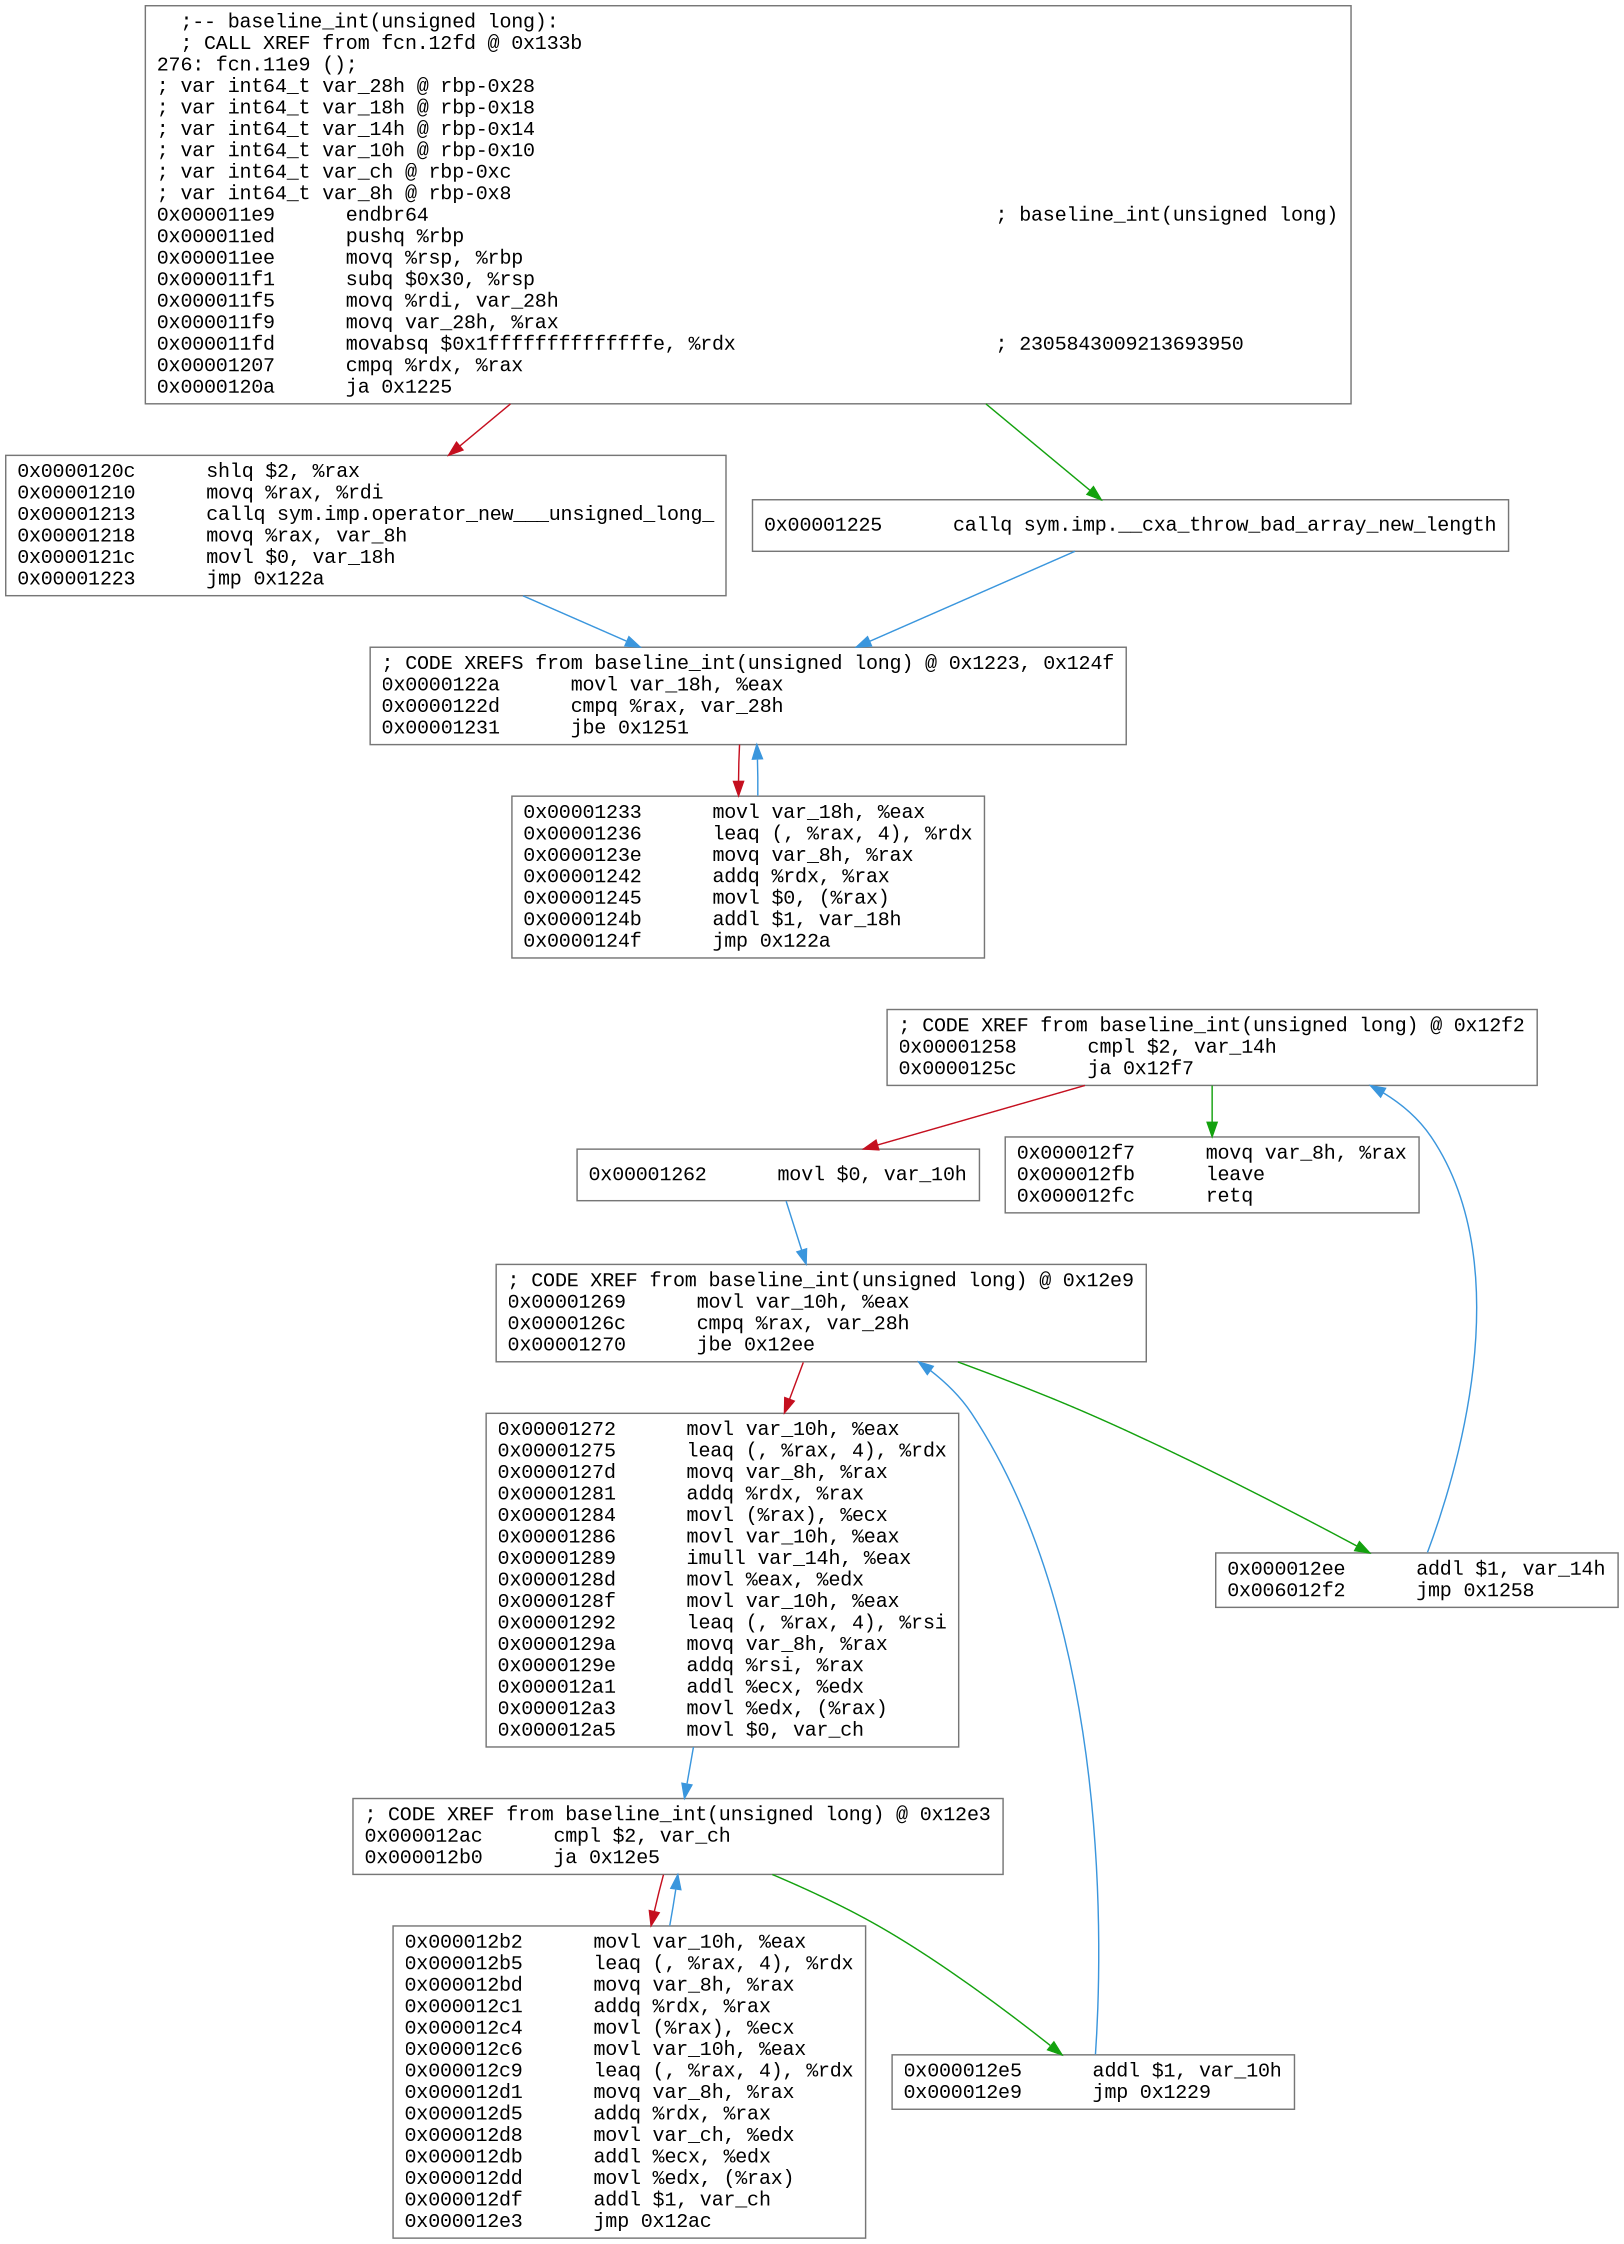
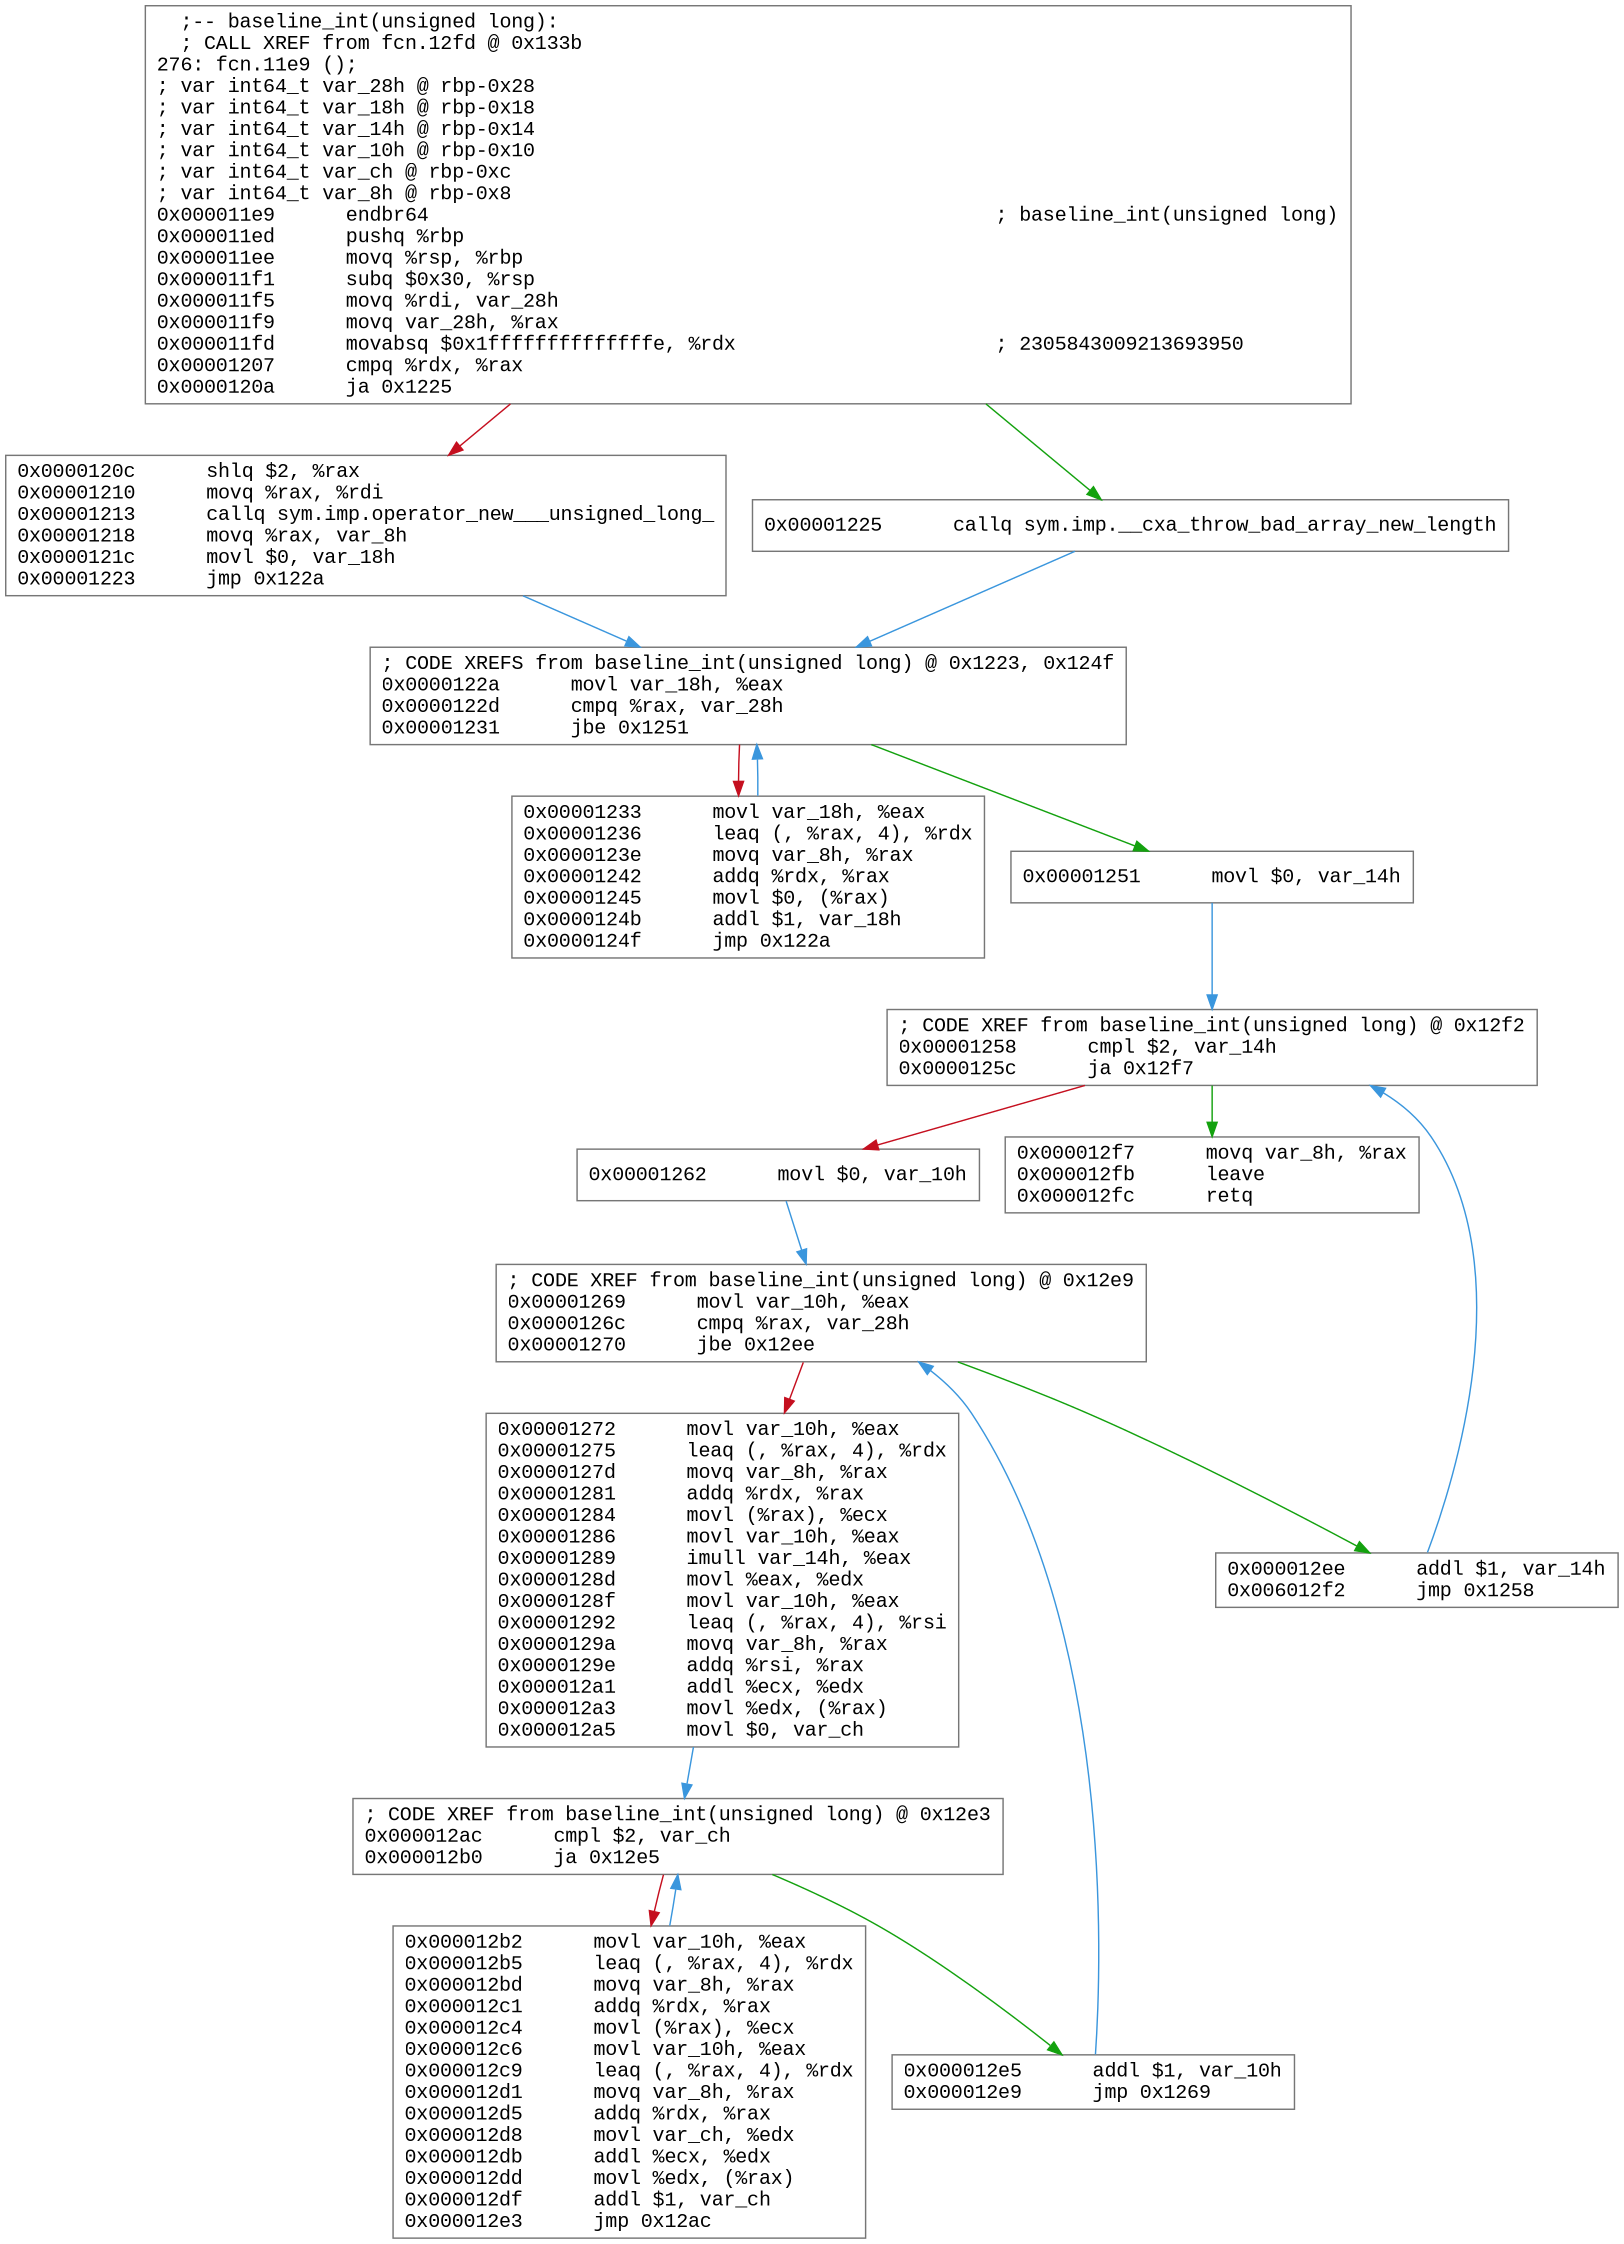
  digraph {
    fontname="Liberation Mono"
    node [color="#767676" fillcolor=white fontname="Liberation Mono" shape=box style=filled]
    edge [arrowhead=normal color="#3a96dd" fontname="Liberation Mono"]
    n1 [label="  ;-- baseline_int(unsigned long):\l  ; CALL XREF from fcn.12fd @ 0x133b\l276: fcn.11e9 ();\l; var int64_t var_28h @ rbp-0x28\l; var int64_t var_18h @ rbp-0x18\l; var int64_t var_14h @ rbp-0x14\l; var int64_t var_10h @ rbp-0x10\l; var int64_t var_ch @ rbp-0xc\l; var int64_t var_8h @ rbp-0x8\l0x000011e9      endbr64                                                ; baseline_int(unsigned long)\l0x000011ed      pushq %rbp\l0x000011ee      movq %rsp, %rbp\l0x000011f1      subq $0x30, %rsp\l0x000011f5      movq %rdi, var_28h\l0x000011f9      movq var_28h, %rax\l0x000011fd      movabsq $0x1ffffffffffffffe, %rdx                      ; 2305843009213693950\l0x00001207      cmpq %rdx, %rax\l0x0000120a      ja 0x1225\l"]
    n2 [label="0x0000120c      shlq $2, %rax\l0x00001210      movq %rax, %rdi\l0x00001213      callq sym.imp.operator_new___unsigned_long_\l0x00001218      movq %rax, var_8h\l0x0000121c      movl $0, var_18h\l0x00001223      jmp 0x122a\l"]
    n3 [label="0x00001225      callq sym.imp.__cxa_throw_bad_array_new_length\l"]
    n4 [label="; CODE XREFS from baseline_int(unsigned long) @ 0x1223, 0x124f\l0x0000122a      movl var_18h, %eax\l0x0000122d      cmpq %rax, var_28h\l0x00001231      jbe 0x1251\l"]
    n5 [label="0x00001233      movl var_18h, %eax\l0x00001236      leaq (, %rax, 4), %rdx\l0x0000123e      movq var_8h, %rax\l0x00001242      addq %rdx, %rax\l0x00001245      movl $0, (%rax)\l0x0000124b      addl $1, var_18h\l0x0000124f      jmp 0x122a\l"]
+   n6 [label="0x00001251      movl $0, var_14h\l"]
    n7 [label="; CODE XREF from baseline_int(unsigned long) @ 0x12f2\l0x00001258      cmpl $2, var_14h\l0x0000125c      ja 0x12f7\l"]
    n8 [label="0x00001262      movl $0, var_10h\l"]
    n9 [label="0x000012f7      movq var_8h, %rax\l0x000012fb      leave\l0x000012fc      retq\l"]
    n10 [label="; CODE XREF from baseline_int(unsigned long) @ 0x12e9\l0x00001269      movl var_10h, %eax\l0x0000126c      cmpq %rax, var_28h\l0x00001270      jbe 0x12ee\l"]
    n11 [label="0x00001272      movl var_10h, %eax\l0x00001275      leaq (, %rax, 4), %rdx\l0x0000127d      movq var_8h, %rax\l0x00001281      addq %rdx, %rax\l0x00001284      movl (%rax), %ecx\l0x00001286      movl var_10h, %eax\l0x00001289      imull var_14h, %eax\l0x0000128d      movl %eax, %edx\l0x0000128f      movl var_10h, %eax\l0x00001292      leaq (, %rax, 4), %rsi\l0x0000129a      movq var_8h, %rax\l0x0000129e      addq %rsi, %rax\l0x000012a1      addl %ecx, %edx\l0x000012a3      movl %edx, (%rax)\l0x000012a5      movl $0, var_ch\l"]
    n12 [label="0x000012ee      addl $1, var_14h\l0x006012f2      jmp 0x1258\l"]
    n13 [label="; CODE XREF from baseline_int(unsigned long) @ 0x12e3\l0x000012ac      cmpl $2, var_ch\l0x000012b0      ja 0x12e5\l"]
    n14 [label="0x000012b2      movl var_10h, %eax\l0x000012b5      leaq (, %rax, 4), %rdx\l0x000012bd      movq var_8h, %rax\l0x000012c1      addq %rdx, %rax\l0x000012c4      movl (%rax), %ecx\l0x000012c6      movl var_10h, %eax\l0x000012c9      leaq (, %rax, 4), %rdx\l0x000012d1      movq var_8h, %rax\l0x000012d5      addq %rdx, %rax\l0x000012d8      movl var_ch, %edx\l0x000012db      addl %ecx, %edx\l0x000012dd      movl %edx, (%rax)\l0x000012df      addl $1, var_ch\l0x000012e3      jmp 0x12ac\l"]
-   n15 [label="0x000012e5      addl $1, var_10h\l0x000012e9      jmp 0x1229\l"]
+   n15 [label="0x000012e5      addl $1, var_10h\l0x000012e9      jmp 0x1269\l"]
    n1 -> n2 [color="#c50f1f"]
    n1 -> n3 [color="#13a10e"]
    n2 -> n4
    n3 -> n4
    n4 -> n5 [color="#c50f1f"]
+   n4 -> n6 [color="#13a10e"]
    n5 -> n4
+   n6 -> n7
    n7 -> n8 [color="#c50f1f"]
    n7 -> n9 [color="#13a10e"]
    n8 -> n10
    n10 -> n11 [color="#c50f1f"]
    n10 -> n12 [color="#13a10e"]
    n11 -> n13
    n12 -> n7
    n13 -> n14 [color="#c50f1f"]
    n13 -> n15 [color="#13a10e"]
    n14 -> n13
    n15 -> n10
  }
